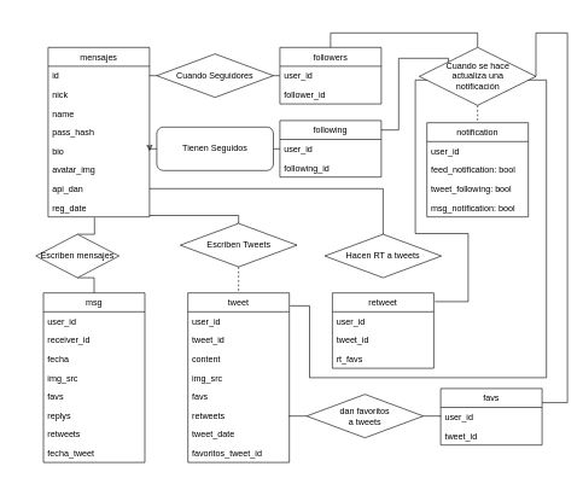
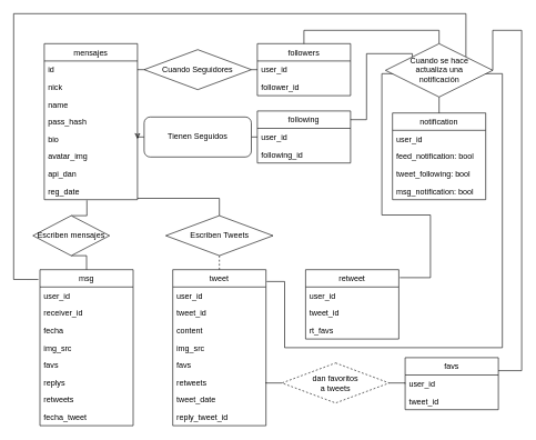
  <mxCell id="0" />
  <mxCell id="1" parent="0" />
  <mxCell id="2" value="mensajes" style="swimlane;fontStyle=0;childLayout=stackLayout;horizontal=1;startSize=26;fillColor=none;horizontalStack=0;resizeParent=1;resizeParentMax=0;resizeLast=0;collapsible=1;marginBottom=0;" vertex="1" parent="1"><mxGeometry x="66" y="65" width="140" height="234" as="geometry" /></mxCell>
  <mxCell id="3" value="id&#10;" style="text;strokeColor=none;fillColor=none;align=left;verticalAlign=top;spacingLeft=4;spacingRight=4;overflow=hidden;rotatable=0;points=[[0,0.5],[1,0.5]];portConstraint=eastwest;" vertex="1" parent="2"><mxGeometry y="26" width="140" height="26" as="geometry" /></mxCell>
  <mxCell id="4" value="nick" style="text;strokeColor=none;fillColor=none;align=left;verticalAlign=top;spacingLeft=4;spacingRight=4;overflow=hidden;rotatable=0;points=[[0,0.5],[1,0.5]];portConstraint=eastwest;" vertex="1" parent="2"><mxGeometry y="52" width="140" height="26" as="geometry" /></mxCell>
  <mxCell id="5" value="name" style="text;strokeColor=none;fillColor=none;align=left;verticalAlign=top;spacingLeft=4;spacingRight=4;overflow=hidden;rotatable=0;points=[[0,0.5],[1,0.5]];portConstraint=eastwest;" vertex="1" parent="2"><mxGeometry y="78" width="140" height="26" as="geometry" /></mxCell>
  <mxCell id="6" value="pass_hash" style="text;strokeColor=none;fillColor=none;align=left;verticalAlign=top;spacingLeft=4;spacingRight=4;overflow=hidden;rotatable=0;points=[[0,0.5],[1,0.5]];portConstraint=eastwest;" vertex="1" parent="2"><mxGeometry y="104" width="140" height="26" as="geometry" /></mxCell>
  <mxCell id="7" value="bio" style="text;strokeColor=none;fillColor=none;align=left;verticalAlign=top;spacingLeft=4;spacingRight=4;overflow=hidden;rotatable=0;points=[[0,0.5],[1,0.5]];portConstraint=eastwest;" vertex="1" parent="2"><mxGeometry y="130" width="140" height="26" as="geometry" /></mxCell>
  <mxCell id="8" value="avatar_img&#10;" style="text;strokeColor=none;fillColor=none;align=left;verticalAlign=top;spacingLeft=4;spacingRight=4;overflow=hidden;rotatable=0;points=[[0,0.5],[1,0.5]];portConstraint=eastwest;" vertex="1" parent="2"><mxGeometry y="156" width="140" height="26" as="geometry" /></mxCell>
  <mxCell id="9" value="api_dan&#10;" style="text;strokeColor=none;fillColor=none;align=left;verticalAlign=top;spacingLeft=4;spacingRight=4;overflow=hidden;rotatable=0;points=[[0,0.5],[1,0.5]];portConstraint=eastwest;" vertex="1" parent="2"><mxGeometry y="182" width="140" height="26" as="geometry" /></mxCell>
  <mxCell id="10" value="reg_date&#10;" style="text;strokeColor=none;fillColor=none;align=left;verticalAlign=top;spacingLeft=4;spacingRight=4;overflow=hidden;rotatable=0;points=[[0,0.5],[1,0.5]];portConstraint=eastwest;" vertex="1" parent="2"><mxGeometry y="208" width="140" height="26" as="geometry" /></mxCell>
  <mxCell id="11" value="followers" style="swimlane;fontStyle=0;childLayout=stackLayout;horizontal=1;startSize=26;fillColor=none;horizontalStack=0;resizeParent=1;resizeParentMax=0;resizeLast=0;collapsible=1;marginBottom=0;" vertex="1" parent="1"><mxGeometry x="386" y="65" width="140" height="78" as="geometry" /></mxCell>
  <mxCell id="12" value="user_id" style="text;strokeColor=none;fillColor=none;align=left;verticalAlign=top;spacingLeft=4;spacingRight=4;overflow=hidden;rotatable=0;points=[[0,0.5],[1,0.5]];portConstraint=eastwest;" vertex="1" parent="11"><mxGeometry y="26" width="140" height="26" as="geometry" /></mxCell>
  <mxCell id="13" value="follower_id" style="text;strokeColor=none;fillColor=none;align=left;verticalAlign=top;spacingLeft=4;spacingRight=4;overflow=hidden;rotatable=0;points=[[0,0.5],[1,0.5]];portConstraint=eastwest;" vertex="1" parent="11"><mxGeometry y="52" width="140" height="26" as="geometry" /></mxCell>
  <mxCell id="14" value="following" style="swimlane;fontStyle=0;childLayout=stackLayout;horizontal=1;startSize=26;fillColor=none;horizontalStack=0;resizeParent=1;resizeParentMax=0;resizeLast=0;collapsible=1;marginBottom=0;" vertex="1" parent="1"><mxGeometry x="386" y="166" width="140" height="78" as="geometry" /></mxCell>
  <mxCell id="15" value="user_id" style="text;strokeColor=none;fillColor=none;align=left;verticalAlign=top;spacingLeft=4;spacingRight=4;overflow=hidden;rotatable=0;points=[[0,0.5],[1,0.5]];portConstraint=eastwest;" vertex="1" parent="14"><mxGeometry y="26" width="140" height="26" as="geometry" /></mxCell>
  <mxCell id="16" value="following_id" style="text;strokeColor=none;fillColor=none;align=left;verticalAlign=top;spacingLeft=4;spacingRight=4;overflow=hidden;rotatable=0;points=[[0,0.5],[1,0.5]];portConstraint=eastwest;" vertex="1" parent="14"><mxGeometry y="52" width="140" height="26" as="geometry" /></mxCell>
  <mxCell id="17" value="tweet" style="swimlane;fontStyle=0;childLayout=stackLayout;horizontal=1;startSize=26;fillColor=none;horizontalStack=0;resizeParent=1;resizeParentMax=0;resizeLast=0;collapsible=1;marginBottom=0;" vertex="1" parent="1"><mxGeometry x="259" y="404" width="140" height="234" as="geometry" /></mxCell>
  <mxCell id="18" value="user_id" style="text;strokeColor=none;fillColor=none;align=left;verticalAlign=top;spacingLeft=4;spacingRight=4;overflow=hidden;rotatable=0;points=[[0,0.5],[1,0.5]];portConstraint=eastwest;" vertex="1" parent="17"><mxGeometry y="26" width="140" height="26" as="geometry" /></mxCell>
  <mxCell id="19" value="tweet_id" style="text;strokeColor=none;fillColor=none;align=left;verticalAlign=top;spacingLeft=4;spacingRight=4;overflow=hidden;rotatable=0;points=[[0,0.5],[1,0.5]];portConstraint=eastwest;" vertex="1" parent="17"><mxGeometry y="52" width="140" height="26" as="geometry" /></mxCell>
  <mxCell id="20" value="content" style="text;strokeColor=none;fillColor=none;align=left;verticalAlign=top;spacingLeft=4;spacingRight=4;overflow=hidden;rotatable=0;points=[[0,0.5],[1,0.5]];portConstraint=eastwest;" vertex="1" parent="17"><mxGeometry y="78" width="140" height="26" as="geometry" /></mxCell>
  <mxCell id="21" value="img_src" style="text;strokeColor=none;fillColor=none;align=left;verticalAlign=top;spacingLeft=4;spacingRight=4;overflow=hidden;rotatable=0;points=[[0,0.5],[1,0.5]];portConstraint=eastwest;" vertex="1" parent="17"><mxGeometry y="104" width="140" height="26" as="geometry" /></mxCell>
  <mxCell id="22" value="favs" style="text;strokeColor=none;fillColor=none;align=left;verticalAlign=top;spacingLeft=4;spacingRight=4;overflow=hidden;rotatable=0;points=[[0,0.5],[1,0.5]];portConstraint=eastwest;" vertex="1" parent="17"><mxGeometry y="130" width="140" height="26" as="geometry" /></mxCell>
  <mxCell id="23" value="retweets" style="text;strokeColor=none;fillColor=none;align=left;verticalAlign=top;spacingLeft=4;spacingRight=4;overflow=hidden;rotatable=0;points=[[0,0.5],[1,0.5]];portConstraint=eastwest;" vertex="1" parent="17"><mxGeometry y="156" width="140" height="26" as="geometry" /></mxCell>
  <mxCell id="24" value="tweet_date" style="text;strokeColor=none;fillColor=none;align=left;verticalAlign=top;spacingLeft=4;spacingRight=4;overflow=hidden;rotatable=0;points=[[0,0.5],[1,0.5]];portConstraint=eastwest;" vertex="1" parent="17"><mxGeometry y="182" width="140" height="26" as="geometry" /></mxCell>
- <mxCell id="25" value="favoritos_tweet_id" style="text;strokeColor=none;fillColor=none;align=left;verticalAlign=top;spacingLeft=4;spacingRight=4;overflow=hidden;rotatable=0;points=[[0,0.5],[1,0.5]];portConstraint=eastwest;" vertex="1" parent="17"><mxGeometry y="208" width="140" height="26" as="geometry" /></mxCell>
+ <mxCell id="25" value="reply_tweet_id" style="text;strokeColor=none;fillColor=none;align=left;verticalAlign=top;spacingLeft=4;spacingRight=4;overflow=hidden;rotatable=0;points=[[0,0.5],[1,0.5]];portConstraint=eastwest;" vertex="1" parent="17"><mxGeometry y="208" width="140" height="26" as="geometry" /></mxCell>
  <mxCell id="26" value="retweet" style="swimlane;fontStyle=0;childLayout=stackLayout;horizontal=1;startSize=26;fillColor=none;horizontalStack=0;resizeParent=1;resizeParentMax=0;resizeLast=0;collapsible=1;marginBottom=0;" vertex="1" parent="1"><mxGeometry x="458.5" y="404" width="140" height="104" as="geometry" /></mxCell>
  <mxCell id="27" value="user_id" style="text;strokeColor=none;fillColor=none;align=left;verticalAlign=top;spacingLeft=4;spacingRight=4;overflow=hidden;rotatable=0;points=[[0,0.5],[1,0.5]];portConstraint=eastwest;" vertex="1" parent="26"><mxGeometry y="26" width="140" height="26" as="geometry" /></mxCell>
  <mxCell id="28" value="tweet_id" style="text;strokeColor=none;fillColor=none;align=left;verticalAlign=top;spacingLeft=4;spacingRight=4;overflow=hidden;rotatable=0;points=[[0,0.5],[1,0.5]];portConstraint=eastwest;" vertex="1" parent="26"><mxGeometry y="52" width="140" height="26" as="geometry" /></mxCell>
  <mxCell id="29" value="rt_favs" style="text;strokeColor=none;fillColor=none;align=left;verticalAlign=top;spacingLeft=4;spacingRight=4;overflow=hidden;rotatable=0;points=[[0,0.5],[1,0.5]];portConstraint=eastwest;" vertex="1" parent="26"><mxGeometry y="78" width="140" height="26" as="geometry" /></mxCell>
  <mxCell id="30" value="favs" style="swimlane;fontStyle=0;childLayout=stackLayout;horizontal=1;startSize=26;fillColor=none;horizontalStack=0;resizeParent=1;resizeParentMax=0;resizeLast=0;collapsible=1;marginBottom=0;" vertex="1" parent="1"><mxGeometry x="608" y="536" width="140" height="78" as="geometry" /></mxCell>
  <mxCell id="31" value="user_id" style="text;strokeColor=none;fillColor=none;align=left;verticalAlign=top;spacingLeft=4;spacingRight=4;overflow=hidden;rotatable=0;points=[[0,0.5],[1,0.5]];portConstraint=eastwest;" vertex="1" parent="30"><mxGeometry y="26" width="140" height="26" as="geometry" /></mxCell>
  <mxCell id="32" value="tweet_id" style="text;strokeColor=none;fillColor=none;align=left;verticalAlign=top;spacingLeft=4;spacingRight=4;overflow=hidden;rotatable=0;points=[[0,0.5],[1,0.5]];portConstraint=eastwest;" vertex="1" parent="30"><mxGeometry y="52" width="140" height="26" as="geometry" /></mxCell>
  <mxCell id="33" value="msg" style="swimlane;fontStyle=0;childLayout=stackLayout;horizontal=1;startSize=26;fillColor=none;horizontalStack=0;resizeParent=1;resizeParentMax=0;resizeLast=0;collapsible=1;marginBottom=0;" vertex="1" parent="1"><mxGeometry x="59.5" y="404" width="140" height="234" as="geometry" /></mxCell>
  <mxCell id="34" value="user_id" style="text;strokeColor=none;fillColor=none;align=left;verticalAlign=top;spacingLeft=4;spacingRight=4;overflow=hidden;rotatable=0;points=[[0,0.5],[1,0.5]];portConstraint=eastwest;" vertex="1" parent="33"><mxGeometry y="26" width="140" height="26" as="geometry" /></mxCell>
  <mxCell id="35" value="receiver_id" style="text;strokeColor=none;fillColor=none;align=left;verticalAlign=top;spacingLeft=4;spacingRight=4;overflow=hidden;rotatable=0;points=[[0,0.5],[1,0.5]];portConstraint=eastwest;" vertex="1" parent="33"><mxGeometry y="52" width="140" height="26" as="geometry" /></mxCell>
  <mxCell id="36" value="fecha" style="text;strokeColor=none;fillColor=none;align=left;verticalAlign=top;spacingLeft=4;spacingRight=4;overflow=hidden;rotatable=0;points=[[0,0.5],[1,0.5]];portConstraint=eastwest;" vertex="1" parent="33"><mxGeometry y="78" width="140" height="26" as="geometry" /></mxCell>
  <mxCell id="37" value="img_src" style="text;strokeColor=none;fillColor=none;align=left;verticalAlign=top;spacingLeft=4;spacingRight=4;overflow=hidden;rotatable=0;points=[[0,0.5],[1,0.5]];portConstraint=eastwest;" vertex="1" parent="33"><mxGeometry y="104" width="140" height="26" as="geometry" /></mxCell>
  <mxCell id="38" value="favs" style="text;strokeColor=none;fillColor=none;align=left;verticalAlign=top;spacingLeft=4;spacingRight=4;overflow=hidden;rotatable=0;points=[[0,0.5],[1,0.5]];portConstraint=eastwest;" vertex="1" parent="33"><mxGeometry y="130" width="140" height="26" as="geometry" /></mxCell>
  <mxCell id="39" value="replys" style="text;strokeColor=none;fillColor=none;align=left;verticalAlign=top;spacingLeft=4;spacingRight=4;overflow=hidden;rotatable=0;points=[[0,0.5],[1,0.5]];portConstraint=eastwest;" vertex="1" parent="33"><mxGeometry y="156" width="140" height="26" as="geometry" /></mxCell>
  <mxCell id="40" value="retweets" style="text;strokeColor=none;fillColor=none;align=left;verticalAlign=top;spacingLeft=4;spacingRight=4;overflow=hidden;rotatable=0;points=[[0,0.5],[1,0.5]];portConstraint=eastwest;" vertex="1" parent="33"><mxGeometry y="182" width="140" height="26" as="geometry" /></mxCell>
  <mxCell id="41" value="fecha_tweet" style="text;strokeColor=none;fillColor=none;align=left;verticalAlign=top;spacingLeft=4;spacingRight=4;overflow=hidden;rotatable=0;points=[[0,0.5],[1,0.5]];portConstraint=eastwest;" vertex="1" parent="33"><mxGeometry y="208" width="140" height="26" as="geometry" /></mxCell>
  <mxCell id="42" value="notification" style="swimlane;fontStyle=0;childLayout=stackLayout;horizontal=1;startSize=26;fillColor=none;horizontalStack=0;resizeParent=1;resizeParentMax=0;resizeLast=0;collapsible=1;marginBottom=0;" vertex="1" parent="1"><mxGeometry x="589" y="169" width="140" height="130" as="geometry" /></mxCell>
  <mxCell id="43" value="user_id" style="text;strokeColor=none;fillColor=none;align=left;verticalAlign=top;spacingLeft=4;spacingRight=4;overflow=hidden;rotatable=0;points=[[0,0.5],[1,0.5]];portConstraint=eastwest;" vertex="1" parent="42"><mxGeometry y="26" width="140" height="26" as="geometry" /></mxCell>
  <mxCell id="44" value="feed_notification: bool" style="text;strokeColor=none;fillColor=none;align=left;verticalAlign=top;spacingLeft=4;spacingRight=4;overflow=hidden;rotatable=0;points=[[0,0.5],[1,0.5]];portConstraint=eastwest;" vertex="1" parent="42"><mxGeometry y="52" width="140" height="26" as="geometry" /></mxCell>
  <mxCell id="45" value="tweet_following: bool" style="text;strokeColor=none;fillColor=none;align=left;verticalAlign=top;spacingLeft=4;spacingRight=4;overflow=hidden;rotatable=0;points=[[0,0.5],[1,0.5]];portConstraint=eastwest;" vertex="1" parent="42"><mxGeometry y="78" width="140" height="26" as="geometry" /></mxCell>
  <mxCell id="46" value="msg_notification: bool" style="text;strokeColor=none;fillColor=none;align=left;verticalAlign=top;spacingLeft=4;spacingRight=4;overflow=hidden;rotatable=0;points=[[0,0.5],[1,0.5]];portConstraint=eastwest;" vertex="1" parent="42"><mxGeometry y="104" width="140" height="26" as="geometry" /></mxCell>
  <mxCell id="47" style="edgeStyle=orthogonalEdgeStyle;rounded=0;orthogonalLoop=1;jettySize=auto;html=1;exitX=1;exitY=0.5;exitDx=0;exitDy=0;entryX=0;entryY=0.5;entryDx=0;entryDy=0;endArrow=none;endFill=0;" edge="1" parent="1" source="49" target="12"><mxGeometry relative="1" as="geometry" /></mxCell>
  <mxCell id="48" style="edgeStyle=orthogonalEdgeStyle;rounded=0;orthogonalLoop=1;jettySize=auto;html=1;exitX=0;exitY=0.5;exitDx=0;exitDy=0;endArrow=none;endFill=0;" edge="1" parent="1" source="49"><mxGeometry relative="1" as="geometry"><mxPoint x="206" y="104" as="targetPoint" /></mxGeometry></mxCell>
  <mxCell id="49" value="Cuando Seguidores" style="rhombus;whiteSpace=wrap;html=1;" vertex="1" parent="1"><mxGeometry x="216" y="74" width="161" height="60" as="geometry" /></mxCell>
  <mxCell id="50" style="edgeStyle=orthogonalEdgeStyle;rounded=0;orthogonalLoop=1;jettySize=auto;html=1;exitX=1;exitY=0.5;exitDx=0;exitDy=0;entryX=0;entryY=0.5;entryDx=0;entryDy=0;endArrow=none;endFill=0;" edge="1" parent="1" source="52" target="15"><mxGeometry relative="1" as="geometry" /></mxCell>
  <mxCell id="51" style="edgeStyle=orthogonalEdgeStyle;rounded=0;orthogonalLoop=1;jettySize=auto;html=1;exitX=0;exitY=0.5;exitDx=0;exitDy=0;entryX=1;entryY=0.5;entryDx=0;entryDy=0;endArrow=classic;endFill=0;" edge="1" parent="1" source="52" target="7"><mxGeometry relative="1" as="geometry" /></mxCell>
  <mxCell id="52" value="Tienen Seguidos" style="whiteSpace=wrap;html=1;rounded=1;" vertex="1" parent="1"><mxGeometry x="216" y="175" width="161" height="60" as="geometry" /></mxCell>
  <mxCell id="53" style="edgeStyle=orthogonalEdgeStyle;rounded=0;orthogonalLoop=1;jettySize=auto;html=1;exitX=0.5;exitY=1;exitDx=0;exitDy=0;entryX=0.5;entryY=0;entryDx=0;entryDy=0;endArrow=none;endFill=0;strokeColor=#000000;" edge="1" parent="1" source="55" target="33"><mxGeometry relative="1" as="geometry" /></mxCell>
  <mxCell id="54" style="edgeStyle=orthogonalEdgeStyle;rounded=0;orthogonalLoop=1;jettySize=auto;html=1;exitX=0.5;exitY=0;exitDx=0;exitDy=0;entryX=0.457;entryY=1.038;entryDx=0;entryDy=0;entryPerimeter=0;endArrow=none;endFill=0;strokeColor=#000000;" edge="1" parent="1" source="55" target="10"><mxGeometry relative="1" as="geometry" /></mxCell>
  <mxCell id="55" value="Escriben mensajes" style="rhombus;whiteSpace=wrap;html=1;" vertex="1" parent="1"><mxGeometry x="49" y="323" width="115" height="60" as="geometry" /></mxCell>
  <mxCell id="56" style="edgeStyle=orthogonalEdgeStyle;rounded=0;orthogonalLoop=1;jettySize=auto;html=1;exitX=0.5;exitY=0;exitDx=0;exitDy=0;endArrow=none;endFill=0;strokeColor=#000000;" edge="1" parent="1" source="58"><mxGeometry relative="1" as="geometry"><mxPoint x="206" y="297" as="targetPoint" /><Array as="points"><mxPoint x="329" y="297" /><mxPoint x="206" y="297" /></Array></mxGeometry></mxCell>
  <mxCell id="57" style="edgeStyle=orthogonalEdgeStyle;rounded=0;orthogonalLoop=1;jettySize=auto;html=1;exitX=0.5;exitY=1;exitDx=0;exitDy=0;entryX=0.5;entryY=0;entryDx=0;entryDy=0;endArrow=none;endFill=0;strokeColor=#000000;dashed=1;" edge="1" parent="1" source="58" target="17"><mxGeometry relative="1" as="geometry" /></mxCell>
- <mxCell id="58" value="Escriben Tweets" style="rhombus;whiteSpace=wrap;html=1;" vertex="1" parent="1"><mxGeometry x="248.5" y="308" width="161" height="60" as="geometry" /></mxCell>
- <mxCell id="59" style="edgeStyle=orthogonalEdgeStyle;rounded=0;orthogonalLoop=1;jettySize=auto;html=1;exitX=0.5;exitY=0;exitDx=0;exitDy=0;entryX=1;entryY=0.5;entryDx=0;entryDy=0;endArrow=none;endFill=0;strokeColor=#000000;" edge="1" parent="1" source="60" target="9"><mxGeometry relative="1" as="geometry" /></mxCell>
- <mxCell id="60" value="Hacen RT a tweets" style="rhombus;whiteSpace=wrap;html=1;" vertex="1" parent="1"><mxGeometry x="448" y="323" width="161" height="60" as="geometry" /></mxCell>
+ <mxCell id="58" value="Escriben Tweets" style="rhombus;whiteSpace=wrap;html=1;" vertex="1" parent="1"><mxGeometry x="248.5" y="323" width="161" height="60" as="geometry" /></mxCell>
  <mxCell id="61" style="edgeStyle=orthogonalEdgeStyle;rounded=0;orthogonalLoop=1;jettySize=auto;html=1;exitX=1;exitY=0.5;exitDx=0;exitDy=0;entryX=0;entryY=0.5;entryDx=0;entryDy=0;endArrow=none;endFill=0;strokeColor=#000000;" edge="1" parent="1" source="63" target="31"><mxGeometry relative="1" as="geometry" /></mxCell>
  <mxCell id="62" style="edgeStyle=orthogonalEdgeStyle;rounded=0;orthogonalLoop=1;jettySize=auto;html=1;exitX=0;exitY=0.5;exitDx=0;exitDy=0;entryX=1;entryY=0.5;entryDx=0;entryDy=0;endArrow=none;endFill=0;strokeColor=#000000;" edge="1" parent="1" source="63" target="23"><mxGeometry relative="1" as="geometry" /></mxCell>
- <mxCell id="63" value="dan favoritos&lt;br&gt;a tweets" style="rhombus;whiteSpace=wrap;html=1;" vertex="1" parent="1"><mxGeometry x="423" y="544" width="161" height="60" as="geometry" /></mxCell>
- <mxCell id="64" style="edgeStyle=orthogonalEdgeStyle;rounded=0;orthogonalLoop=1;jettySize=auto;html=1;exitX=0.5;exitY=1;exitDx=0;exitDy=0;entryX=0.5;entryY=0;entryDx=0;entryDy=0;endArrow=none;endFill=0;strokeColor=#000000;dashed=1;" edge="1" parent="1" source="71" target="42"><mxGeometry relative="1" as="geometry" /></mxCell>
+ <mxCell id="63" value="dan favoritos&lt;br&gt;a tweets" style="rhombus;whiteSpace=wrap;html=1;dashed=1;" vertex="1" parent="1"><mxGeometry x="423" y="544" width="161" height="60" as="geometry" /></mxCell>
+ <mxCell id="64" style="edgeStyle=orthogonalEdgeStyle;rounded=0;orthogonalLoop=1;jettySize=auto;html=1;exitX=0.5;exitY=1;exitDx=0;exitDy=0;entryX=0.5;entryY=0;entryDx=0;entryDy=0;endArrow=none;endFill=0;strokeColor=#000000;" edge="1" parent="1" source="71" target="42"><mxGeometry relative="1" as="geometry" /></mxCell>
  <mxCell id="65" style="edgeStyle=orthogonalEdgeStyle;rounded=0;orthogonalLoop=1;jettySize=auto;html=1;exitX=0.5;exitY=0;exitDx=0;exitDy=0;entryX=0.5;entryY=0;entryDx=0;entryDy=0;endArrow=none;endFill=0;strokeColor=#000000;" edge="1" parent="1" source="71" target="11"><mxGeometry relative="1" as="geometry" /></mxCell>
  <mxCell id="66" style="edgeStyle=orthogonalEdgeStyle;rounded=0;orthogonalLoop=1;jettySize=auto;html=1;exitX=0;exitY=0;exitDx=0;exitDy=0;endArrow=none;endFill=0;strokeColor=#000000;" edge="1" parent="1" source="71"><mxGeometry relative="1" as="geometry"><mxPoint x="526" y="179" as="targetPoint" /><Array as="points"><mxPoint x="550" y="80" /><mxPoint x="550" y="179" /></Array></mxGeometry></mxCell>
  <mxCell id="67" style="edgeStyle=orthogonalEdgeStyle;rounded=0;orthogonalLoop=1;jettySize=auto;html=1;exitX=1;exitY=0.5;exitDx=0;exitDy=0;entryX=1;entryY=0.25;entryDx=0;entryDy=0;endArrow=none;endFill=0;strokeColor=#000000;" edge="1" parent="1" source="71" target="30"><mxGeometry relative="1" as="geometry"><Array as="points"><mxPoint x="739" y="45" /><mxPoint x="783" y="45" /><mxPoint x="783" y="556" /></Array></mxGeometry></mxCell>
  <mxCell id="68" style="edgeStyle=orthogonalEdgeStyle;rounded=0;orthogonalLoop=1;jettySize=auto;html=1;exitX=0;exitY=1;exitDx=0;exitDy=0;entryX=1.011;entryY=0.115;entryDx=0;entryDy=0;endArrow=none;endFill=0;strokeColor=#000000;entryPerimeter=0;" edge="1" parent="1" source="71" target="26"><mxGeometry relative="1" as="geometry"><Array as="points"><mxPoint x="573" y="110" /><mxPoint x="573" y="322" /><mxPoint x="646" y="322" /><mxPoint x="646" y="416" /></Array></mxGeometry></mxCell>
+ <mxCell id="69" style="edgeStyle=orthogonalEdgeStyle;rounded=0;orthogonalLoop=1;jettySize=auto;html=1;exitX=1;exitY=0;exitDx=0;exitDy=0;entryX=-0.017;entryY=0.063;entryDx=0;entryDy=0;endArrow=none;endFill=0;strokeColor=#000000;entryPerimeter=0;" edge="1" parent="1" source="71" target="33"><mxGeometry relative="1" as="geometry"><Array as="points"><mxPoint x="699" y="20" /><mxPoint x="20" y="20" /><mxPoint x="20" y="419" /></Array></mxGeometry></mxCell>
  <mxCell id="70" style="edgeStyle=orthogonalEdgeStyle;rounded=0;orthogonalLoop=1;jettySize=auto;html=1;exitX=1;exitY=1;exitDx=0;exitDy=0;entryX=1.007;entryY=0.076;entryDx=0;entryDy=0;entryPerimeter=0;endArrow=none;endFill=0;strokeColor=#000000;" edge="1" parent="1" source="71" target="17"><mxGeometry relative="1" as="geometry"><Array as="points"><mxPoint x="754" y="110" /><mxPoint x="754" y="521" /><mxPoint x="427" y="521" /><mxPoint x="427" y="422" /></Array></mxGeometry></mxCell>
  <mxCell id="71" value="Cuando se hace&lt;br&gt;actualiza una &lt;br&gt;notificación" style="rhombus;whiteSpace=wrap;html=1;" vertex="1" parent="1"><mxGeometry x="578.5" y="65" width="161" height="80" as="geometry" /></mxCell>
